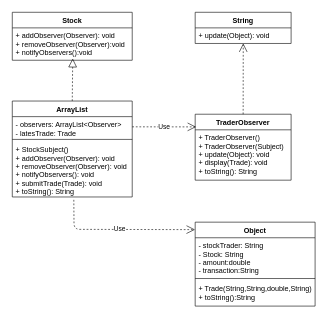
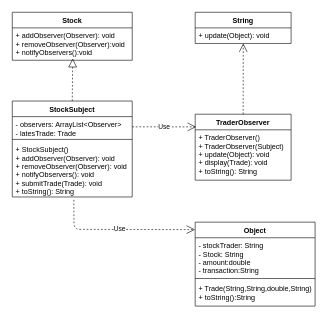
  <mxCell id="0" />
  <mxCell id="1" parent="0" />
  <mxCell id="2" value="Object" style="swimlane;fontStyle=1;align=center;verticalAlign=top;childLayout=stackLayout;horizontal=1;startSize=26;horizontalStack=0;resizeParent=1;resizeParentMax=0;resizeLast=0;collapsible=1;marginBottom=0;" vertex="1" parent="1"><mxGeometry x="325" y="370" width="200" height="140" as="geometry" /></mxCell>
  <mxCell id="3" value="- stockTrader: String&#10;- Stock: String&#10;- amount:double&#10;- transaction:String" style="text;strokeColor=none;fillColor=none;align=left;verticalAlign=top;spacingLeft=4;spacingRight=4;overflow=hidden;rotatable=0;points=[[0,0.5],[1,0.5]];portConstraint=eastwest;" vertex="1" parent="2"><mxGeometry y="26" width="200" height="64" as="geometry" /></mxCell>
  <mxCell id="4" value="" style="line;strokeWidth=1;fillColor=none;align=left;verticalAlign=middle;spacingTop=-1;spacingLeft=3;spacingRight=3;rotatable=0;labelPosition=right;points=[];portConstraint=eastwest;" vertex="1" parent="2"><mxGeometry y="90" width="200" height="8" as="geometry" /></mxCell>
  <mxCell id="5" value="+ Trade(String,String,double,String)&#10;+ toString():String" style="text;strokeColor=none;fillColor=none;align=left;verticalAlign=top;spacingLeft=4;spacingRight=4;overflow=hidden;rotatable=0;points=[[0,0.5],[1,0.5]];portConstraint=eastwest;" vertex="1" parent="2"><mxGeometry y="98" width="200" height="42" as="geometry" /></mxCell>
  <mxCell id="6" value="String" style="swimlane;fontStyle=1;align=center;verticalAlign=top;childLayout=stackLayout;horizontal=1;startSize=26;horizontalStack=0;resizeParent=1;resizeParentMax=0;resizeLast=0;collapsible=1;marginBottom=0;" vertex="1" parent="1"><mxGeometry x="325" y="20" width="160" height="52" as="geometry" /></mxCell>
  <mxCell id="7" value="+ update(Object): void" style="text;strokeColor=none;fillColor=none;align=left;verticalAlign=top;spacingLeft=4;spacingRight=4;overflow=hidden;rotatable=0;points=[[0,0.5],[1,0.5]];portConstraint=eastwest;" vertex="1" parent="6"><mxGeometry y="26" width="160" height="26" as="geometry" /></mxCell>
  <mxCell id="8" value="Stock" style="swimlane;fontStyle=1;align=center;verticalAlign=top;childLayout=stackLayout;horizontal=1;startSize=26;horizontalStack=0;resizeParent=1;resizeParentMax=0;resizeLast=0;collapsible=1;marginBottom=0;" vertex="1" parent="1"><mxGeometry x="20" y="20" width="200" height="80" as="geometry" /></mxCell>
  <mxCell id="9" value="+ addObserver(Observer): void&#10;+ removeObserver(Observer):void&#10;+ notifyObservers():void" style="text;strokeColor=none;fillColor=none;align=left;verticalAlign=top;spacingLeft=4;spacingRight=4;overflow=hidden;rotatable=0;points=[[0,0.5],[1,0.5]];portConstraint=eastwest;" vertex="1" parent="8"><mxGeometry y="26" width="200" height="54" as="geometry" /></mxCell>
  <mxCell id="10" value="TraderObserver" style="swimlane;fontStyle=1;align=center;verticalAlign=top;childLayout=stackLayout;horizontal=1;startSize=26;horizontalStack=0;resizeParent=1;resizeParentMax=0;resizeLast=0;collapsible=1;marginBottom=0;" vertex="1" parent="1"><mxGeometry x="325" y="190" width="160" height="110" as="geometry" /></mxCell>
  <mxCell id="11" value="+ TraderObserver()&#10;+ TraderObserver(Subject)&#10;+ update(Object): void&#10;+ display(Trade): void&#10;+ toString(): String" style="text;strokeColor=none;fillColor=none;align=left;verticalAlign=top;spacingLeft=4;spacingRight=4;overflow=hidden;rotatable=0;points=[[0,0.5],[1,0.5]];portConstraint=eastwest;" vertex="1" parent="10"><mxGeometry y="26" width="160" height="84" as="geometry" /></mxCell>
- <mxCell id="12" value="ArrayList" style="swimlane;fontStyle=1;align=center;verticalAlign=top;childLayout=stackLayout;horizontal=1;startSize=26;horizontalStack=0;resizeParent=1;resizeParentMax=0;resizeLast=0;collapsible=1;marginBottom=0;" vertex="1" parent="1"><mxGeometry x="20" y="168" width="200" height="160" as="geometry" /></mxCell>
+ <mxCell id="12" value="StockSubject" style="swimlane;fontStyle=1;align=center;verticalAlign=top;childLayout=stackLayout;horizontal=1;startSize=26;horizontalStack=0;resizeParent=1;resizeParentMax=0;resizeLast=0;collapsible=1;marginBottom=0;" vertex="1" parent="1"><mxGeometry x="20" y="168" width="200" height="160" as="geometry" /></mxCell>
  <mxCell id="13" value="- observers: ArrayList&lt;Observer&gt;&#10;- latesTrade: Trade" style="text;strokeColor=none;fillColor=none;align=left;verticalAlign=top;spacingLeft=4;spacingRight=4;overflow=hidden;rotatable=0;points=[[0,0.5],[1,0.5]];portConstraint=eastwest;" vertex="1" parent="12"><mxGeometry y="26" width="200" height="34" as="geometry" /></mxCell>
  <mxCell id="14" value="" style="line;strokeWidth=1;fillColor=none;align=left;verticalAlign=middle;spacingTop=-1;spacingLeft=3;spacingRight=3;rotatable=0;labelPosition=right;points=[];portConstraint=eastwest;" vertex="1" parent="12"><mxGeometry y="60" width="200" height="8" as="geometry" /></mxCell>
  <mxCell id="15" value="+ StockSubject()&#10;+ addObserver(Observer): void&#10;+ removeObserver(Observer): void&#10;+ notifyObservers(): void&#10;+ submitTrade(Trade): void&#10;+ toString(): String" style="text;strokeColor=none;fillColor=none;align=left;verticalAlign=top;spacingLeft=4;spacingRight=4;overflow=hidden;rotatable=0;points=[[0,0.5],[1,0.5]];portConstraint=eastwest;" vertex="1" parent="12"><mxGeometry y="68" width="200" height="92" as="geometry" /></mxCell>
  <mxCell id="16" value="" style="endArrow=open;dashed=1;endFill=0;endSize=12;html=1;exitX=0.5;exitY=0;exitDx=0;exitDy=0;entryX=0.501;entryY=1;entryDx=0;entryDy=0;entryPerimeter=0;" edge="1" parent="1" source="10" target="7"><mxGeometry width="160" relative="1" as="geometry"><mxPoint x="20" y="320" as="sourcePoint" /><mxPoint x="180" y="320" as="targetPoint" /></mxGeometry></mxCell>
  <mxCell id="17" value="" style="endArrow=block;dashed=1;endFill=0;endSize=12;html=1;exitX=0.5;exitY=0;exitDx=0;exitDy=0;entryX=0.504;entryY=0.948;entryDx=0;entryDy=0;entryPerimeter=0;" edge="1" parent="1" source="12" target="9"><mxGeometry width="160" relative="1" as="geometry"><mxPoint x="20" y="350" as="sourcePoint" /><mxPoint x="180" y="350" as="targetPoint" /></mxGeometry></mxCell>
  <mxCell id="18" value="Use" style="endArrow=open;endSize=12;dashed=1;html=1;exitX=1;exitY=0.5;exitDx=0;exitDy=0;entryX=0.009;entryY=0.192;entryDx=0;entryDy=0;entryPerimeter=0;" edge="1" parent="1" source="13" target="10"><mxGeometry width="160" relative="1" as="geometry"><mxPoint x="20" y="530" as="sourcePoint" /><mxPoint x="180" y="530" as="targetPoint" /></mxGeometry></mxCell>
  <mxCell id="19" value="Use" style="endArrow=open;endSize=12;dashed=1;html=1;exitX=0.513;exitY=1.052;exitDx=0;exitDy=0;exitPerimeter=0;entryX=-0.002;entryY=0.089;entryDx=0;entryDy=0;entryPerimeter=0;" edge="1" parent="1" source="15" target="2"><mxGeometry width="160" relative="1" as="geometry"><mxPoint x="10" y="570" as="sourcePoint" /><mxPoint x="170" y="570" as="targetPoint" /><Array as="points"><mxPoint x="123" y="382" /></Array></mxGeometry></mxCell>
